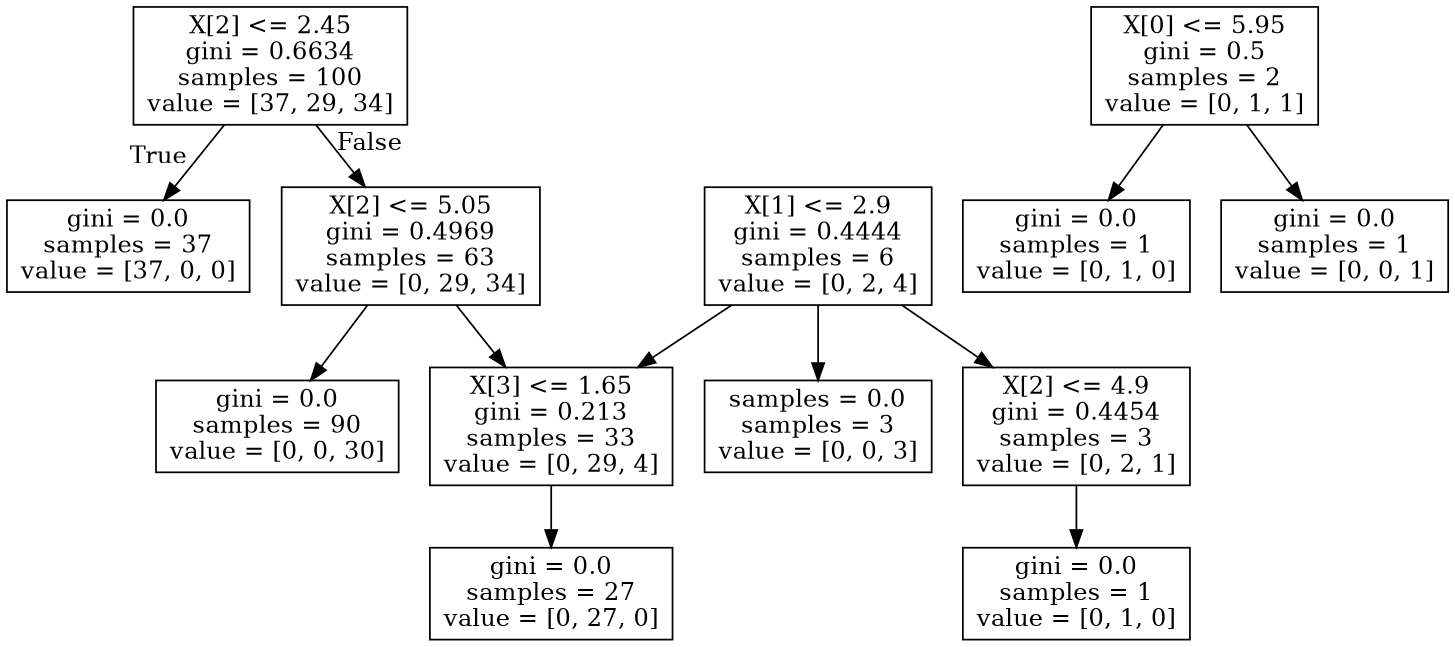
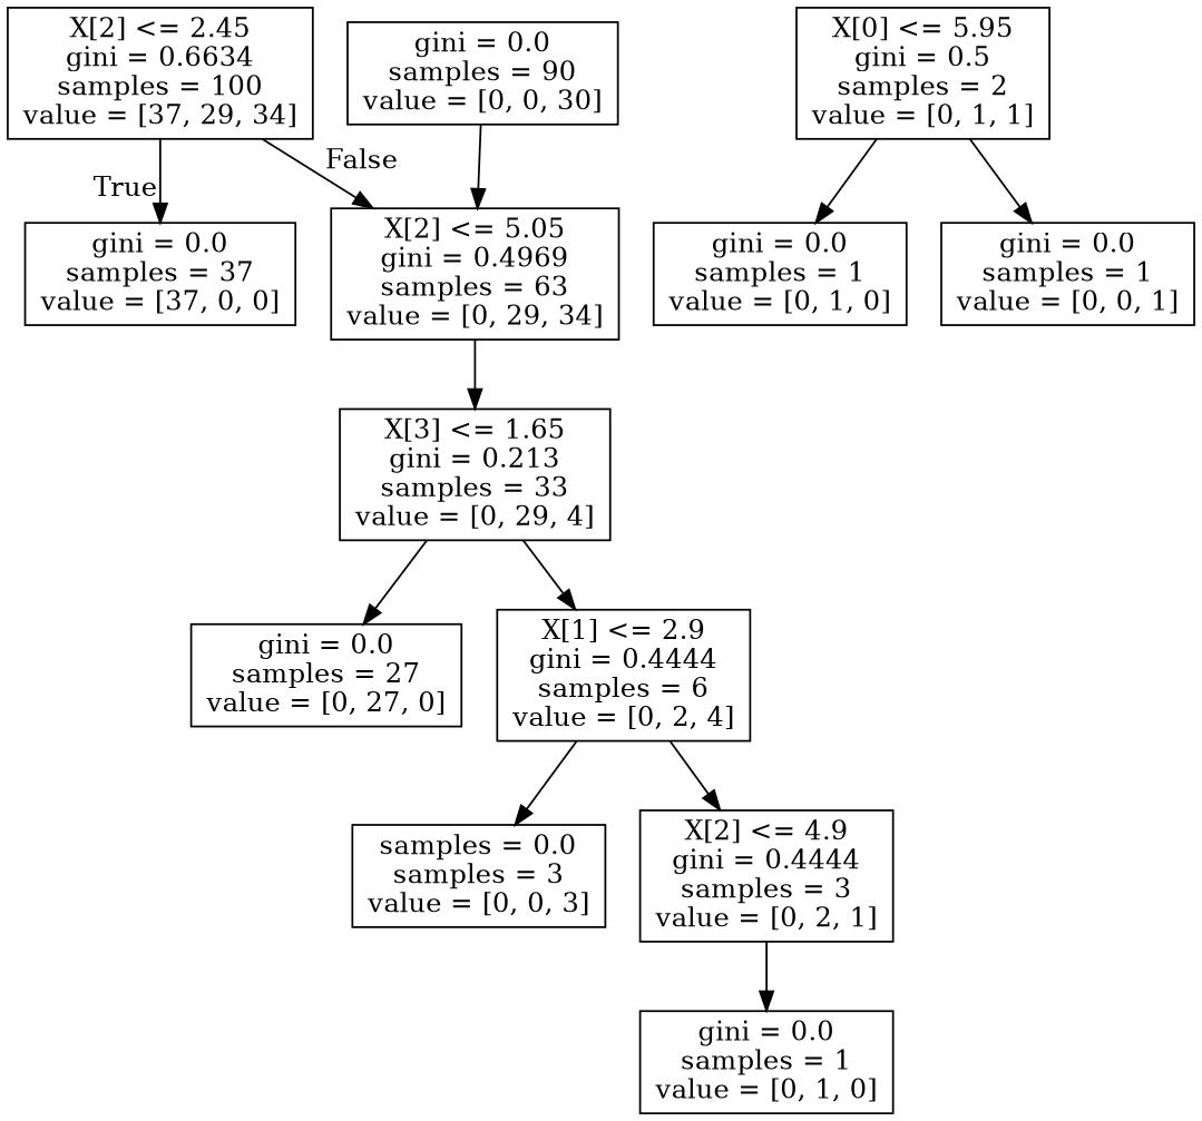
  digraph {
    node [shape=box]
    n1 [label="X[2] <= 2.45\ngini = 0.6634\nsamples = 100\nvalue = [37, 29, 34]"]
    n2 [label="gini = 0.0\nsamples = 37\nvalue = [37, 0, 0]"]
    n3 [label="X[2] <= 5.05\ngini = 0.4969\nsamples = 63\nvalue = [0, 29, 34]"]
    n4 [label="X[3] <= 1.65\ngini = 0.213\nsamples = 33\nvalue = [0, 29, 4]"]
    n5 [label="gini = 0.0\nsamples = 90\nvalue = [0, 0, 30]"]
    n6 [label="gini = 0.0\nsamples = 27\nvalue = [0, 27, 0]"]
    n7 [label="X[1] <= 2.9\ngini = 0.4444\nsamples = 6\nvalue = [0, 2, 4]"]
    n8 [label="samples = 0.0\nsamples = 3\nvalue = [0, 0, 3]"]
-   n9 [label="X[2] <= 4.9\ngini = 0.4454\nsamples = 3\nvalue = [0, 2, 1]"]
+   n9 [label="X[2] <= 4.9\ngini = 0.4444\nsamples = 3\nvalue = [0, 2, 1]"]
    n10 [label="gini = 0.0\nsamples = 1\nvalue = [0, 1, 0]"]
    n11 [label="X[0] <= 5.95\ngini = 0.5\nsamples = 2\nvalue = [0, 1, 1]"]
    n12 [label="gini = 0.0\nsamples = 1\nvalue = [0, 1, 0]"]
    n13 [label="gini = 0.0\nsamples = 1\nvalue = [0, 0, 1]"]
    n1 -> n2 [headlabel=True labelangle=45 labeldistance=2.5]
    n1 -> n3 [headlabel=False labelangle=-45 labeldistance=2.5]
    n3 -> n4
-   n3 -> n5
+   n5 -> n3
    n4 -> n6
-   n7 -> n4
+   n4 -> n7
    n7 -> n8
    n7 -> n9
    n9 -> n10
    n11 -> n12
    n11 -> n13
  }
